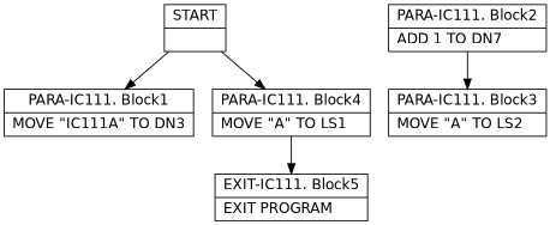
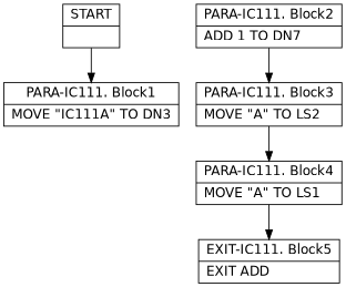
  digraph {
    fontname="DejaVu Sans"
    node [fontname="DejaVu Sans" shape=record]
    edge [arrowtail=empty fontname="DejaVu Sans"]
    n1 [label="{START|}"]
    n2 [label="{PARA-IC111. Block1|    MOVE \"IC111A\" TO DN3\l}"]
    n3 [label="{PARA-IC111. Block2|    ADD 1 TO DN7\l}"]
    n4 [label="{PARA-IC111. Block3|    MOVE \"A\" TO LS2\l}"]
    n5 [label="{PARA-IC111. Block4|    MOVE \"A\" TO LS1\l}"]
-   n6 [label="{EXIT-IC111. Block5|    EXIT PROGRAM\l}"]
+   n6 [label="{EXIT-IC111. Block5|    EXIT ADD\l}"]
    n1 -> n2
    n3 -> n4
-   n1 -> n5
+   n4 -> n5
    n5 -> n6
  }
